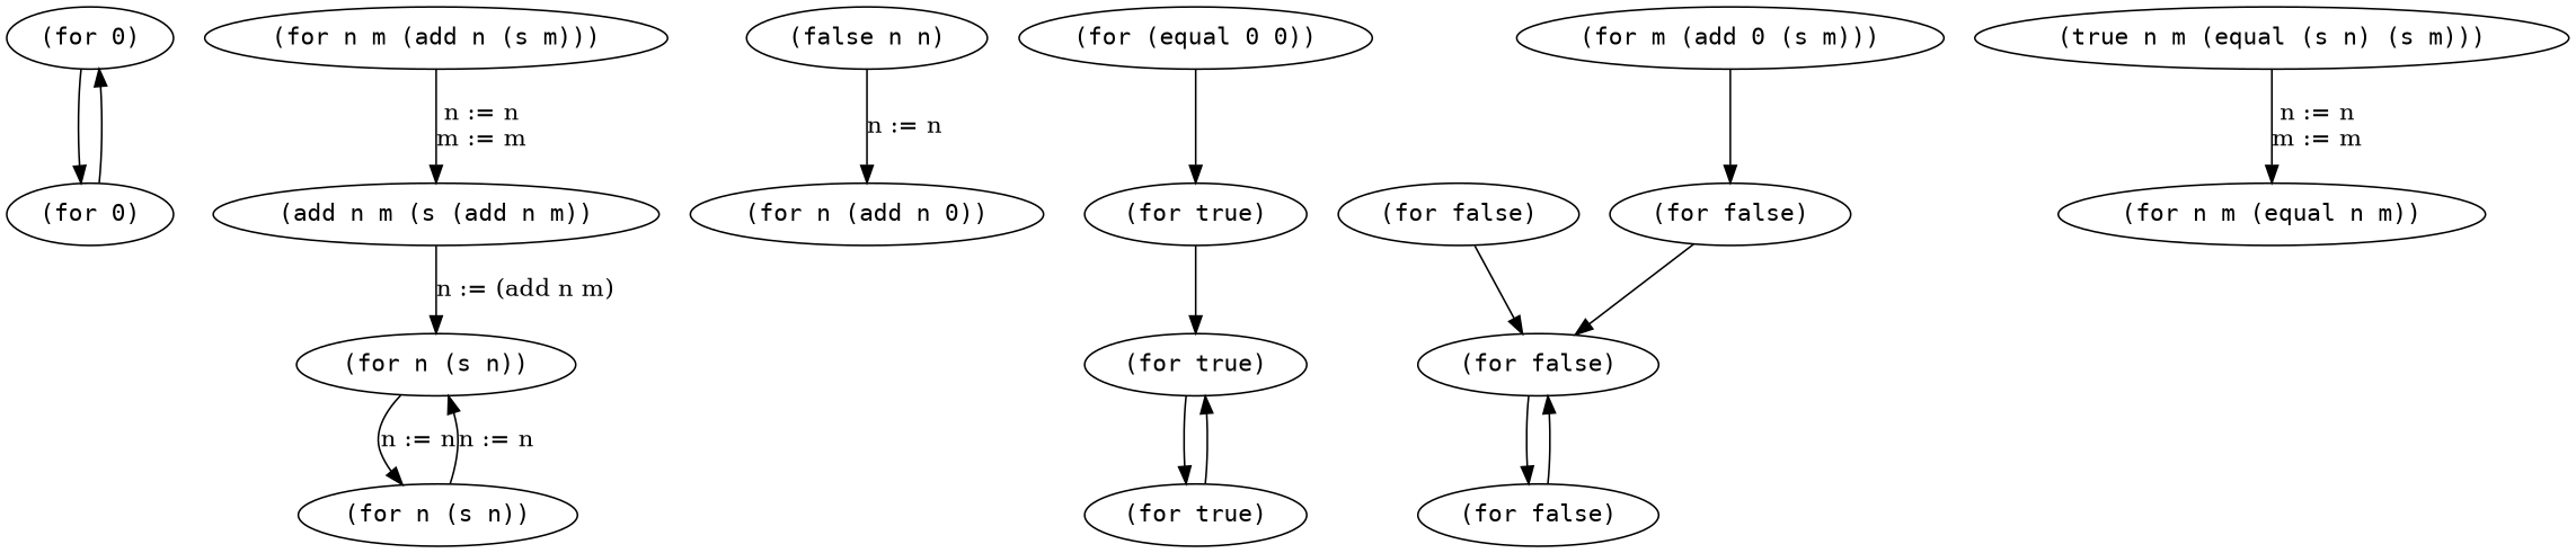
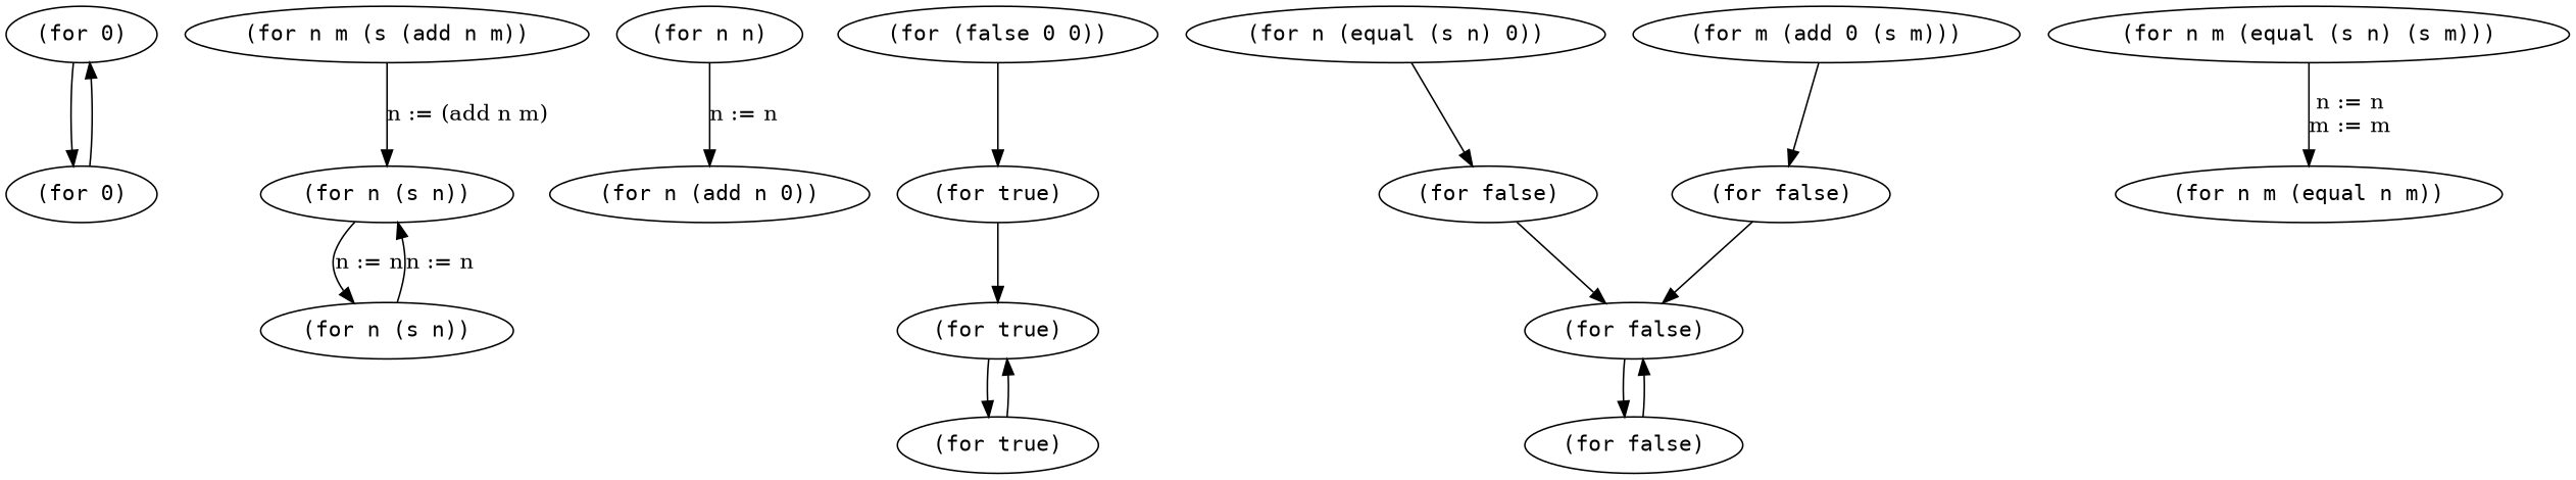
  digraph {
    compound=true
    node [fontname=monospace]
    n1 [label="(for 0)"]
    n2 [label="(for 0)"]
    n3 [label="(for n (s n))"]
    n4 [label="(for n (s n))"]
    n5 [label="(for n (add n 0))"]
-   n6 [label="(false n n)"]
-   n7 [label="(for n m (add n (s m)))"]
-   n8 [label="(add n m (s (add n m))"]
-   n9 [label="(for (equal 0 0))"]
+   n6 [label="(for n n)"]
+   n8 [label="(for n m (s (add n m))"]
+   n9 [label="(for (false 0 0))"]
    n10 [label="(for true)"]
    n11 [label="(for true)"]
    n12 [label="(for true)"]
+   n13 [label="(for n (equal (s n) 0))"]
    n14 [label="(for false)"]
    n15 [label="(for false)"]
    n16 [label="(for false)"]
    n17 [label="(for m (add 0 (s m)))"]
    n18 [label="(for false)"]
-   n19 [label="(true n m (equal (s n) (s m)))"]
+   n19 [label="(for n m (equal (s n) (s m)))"]
    n20 [label="(for n m (equal n m))"]
    n1 -> n2
    n2 -> n1
    n3 -> n4 [label="n := n"]
    n4 -> n3 [label="n := n"]
    n6 -> n5 [label="n := n"]
-   n7 -> n8 [label="n := n\nm := m"]
    n8 -> n3 [label="n := (add n m)"]
    n9 -> n10
    n10 -> n11
    n11 -> n12
    n12 -> n11
+   n13 -> n14
    n14 -> n15
    n15 -> n16
    n16 -> n15
    n17 -> n18
    n18 -> n15
    n19 -> n20 [label="n := n\nm := m"]
  }
